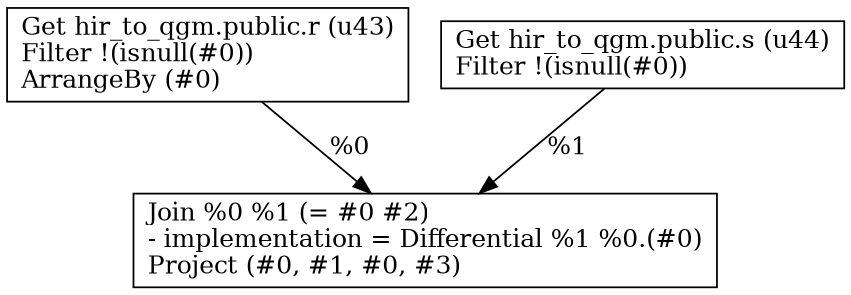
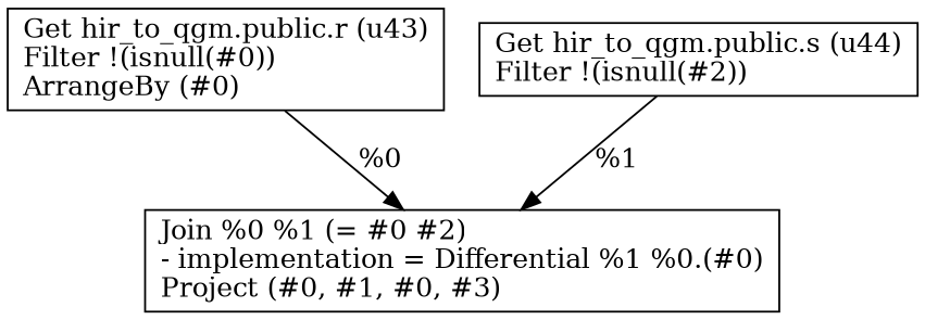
  digraph {
    node [shape=record]
    n1 [label="Get hir_to_qgm.public.r (u43)\lFilter !(isnull(#0))\lArrangeBy (#0)\l"]
    n2 [label="Join %0 %1 (= #0 #2)\l- implementation = Differential %1 %0.(#0)\lProject (#0, #1, #0, #3)\l"]
-   n3 [label="Get hir_to_qgm.public.s (u44)\lFilter !(isnull(#0))\l"]
+   n3 [label="Get hir_to_qgm.public.s (u44)\lFilter !(isnull(#2))\l"]
    n1 -> n2 [label="%0\l"]
    n3 -> n2 [label="%1\l"]
  }
